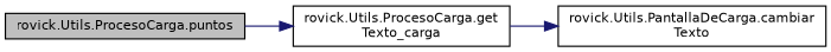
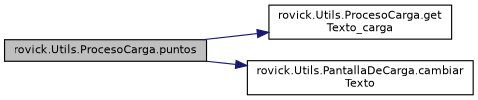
  digraph {
    rankdir=LR
    node [color=black fillcolor=white fontname=Helvetica fontsize=10 shape=record style=filled]
    edge [color=midnightblue fontname=Helvetica fontsize=10 labelfontname=Helvetica labelfontsize=10 style=solid]
    n1 [fillcolor=grey75 fontcolor=black height=0.2 label="rovick.Utils.ProcesoCarga.puntos" width=0.4]
    n2 [height=0.2 label="rovick.Utils.ProcesoCarga.get\lTexto_carga" width=0.4]
    n3 [height=0.2 label="rovick.Utils.PantallaDeCarga.cambiar\lTexto" width=0.4]
    n1 -> n2
-   n2 -> n3
+   n1 -> n3
  }
